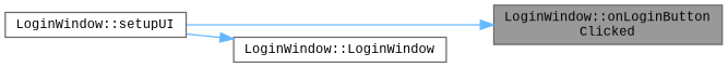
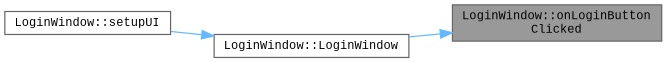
  digraph {
    fontname="Liberation Mono"
    rankdir=RL
    node [color=grey40 fillcolor=white fontname="Liberation Mono" fontsize=10 shape=box style=filled]
    edge [color=steelblue1 dir=back fontname="Liberation Mono" fontsize=10 labelfontname=Helvetica labelfontsize=10 style=solid]
    n1 [color=gray40 fillcolor=grey60 fontcolor=black height=0.2 label="LoginWindow::onLoginButton\lClicked" width=0.4]
    n2 [height=0.2 label="LoginWindow::setupUI" width=0.4]
    n3 [height=0.2 label="LoginWindow::LoginWindow" width=0.4]
-   n1 -> n2
+   n1 -> n3
    n3 -> n2
  }
